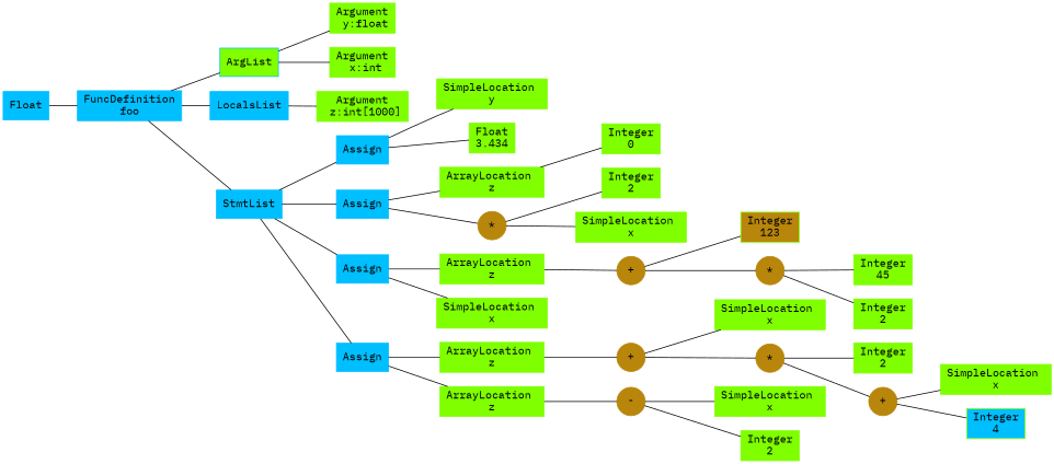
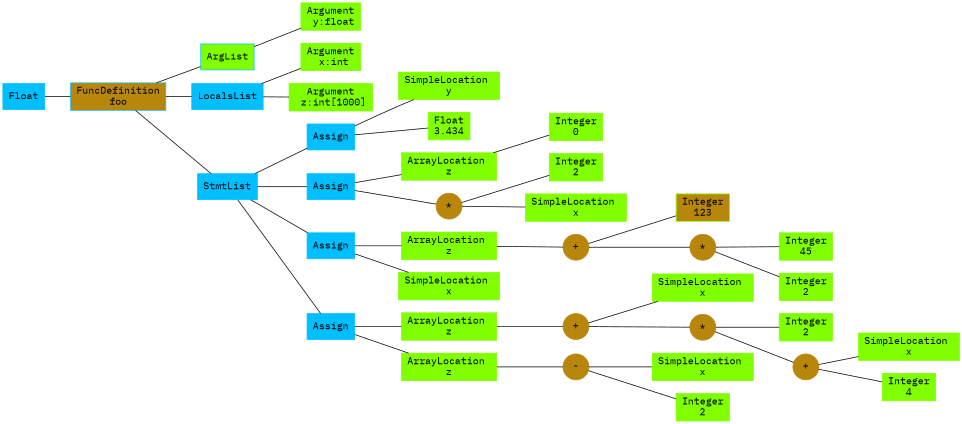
  digraph {
    fontname="IBM Plex Mono"
    rankdir=LR
    node [color=chartreuse fontname="IBM Plex Mono" shape=box style=filled]
    edge [arrowhead=none fontname="IBM Plex Mono"]
    n1 [color=deepskyblue label=Float]
-   n2 [color=deepskyblue label="FuncDefinition\nfoo"]
+   n2 [color=deepskyblue label="FuncDefinition\nfoo" fillcolor=darkgoldenrod]
    n3 [color=deepskyblue fillcolor=chartreuse label=ArgList]
    n4 [color=deepskyblue label=LocalsList]
    n5 [color=deepskyblue label=StmtList]
    n6 [label="Argument\n x:int"]
    n7 [label="Argument\n y:float"]
    n8 [label="Argument\n z:int[1000]"]
    n9 [color=deepskyblue label=Assign]
    n10 [color=deepskyblue label=Assign]
    n11 [color=deepskyblue label=Assign]
    n12 [color=deepskyblue label=Assign]
    n13 [label="SimpleLocation \ny"]
    n14 [label="Float\n3.434"]
    n15 [label="ArrayLocation \nz"]
    n16 [color=darkgoldenrod label="*" shape=circle]
    n17 [label="ArrayLocation \nz"]
    n18 [label="SimpleLocation \nx"]
    n19 [label="ArrayLocation \nz"]
    n20 [label="ArrayLocation \nz"]
    n21 [label="Integer\n0"]
    n22 [label="Integer\n2"]
    n23 [label="SimpleLocation \nx"]
    n24 [color=darkgoldenrod label="+" shape=circle]
    n25 [fillcolor=darkgoldenrod label="Integer\n123"]
    n26 [color=darkgoldenrod label="*" shape=circle]
    n27 [label="Integer\n45"]
    n28 [label="Integer\n2"]
    n29 [color=darkgoldenrod label="+" shape=circle]
    n30 [color=darkgoldenrod label="-" shape=circle]
    n31 [label="SimpleLocation \nx"]
    n32 [color=darkgoldenrod label="*" shape=circle]
    n33 [label="Integer\n2"]
    n34 [color=darkgoldenrod label="+" shape=circle]
    n35 [label="SimpleLocation \nx"]
-   n36 [label="Integer\n4" fillcolor=deepskyblue]
+   n36 [label="Integer\n4"]
    n37 [label="SimpleLocation \nx"]
    n38 [label="Integer\n2"]
    n1 -> n2
    n2 -> n3
    n2 -> n4
    n2 -> n5
-   n3 -> n6
+   n4 -> n6
    n3 -> n7
    n4 -> n8
    n5 -> n9
    n5 -> n10
    n5 -> n11
    n5 -> n12
    n9 -> n13
    n9 -> n14
    n10 -> n15
    n10 -> n16
    n11 -> n17
    n11 -> n18
    n12 -> n19
    n12 -> n20
    n15 -> n21
    n16 -> n22
    n16 -> n23
    n17 -> n24
    n19 -> n29
    n20 -> n30
    n24 -> n25
    n24 -> n26
    n26 -> n27
    n26 -> n28
    n29 -> n31
    n29 -> n32
    n30 -> n37
    n30 -> n38
    n32 -> n33
    n32 -> n34
    n34 -> n35
    n34 -> n36
  }
